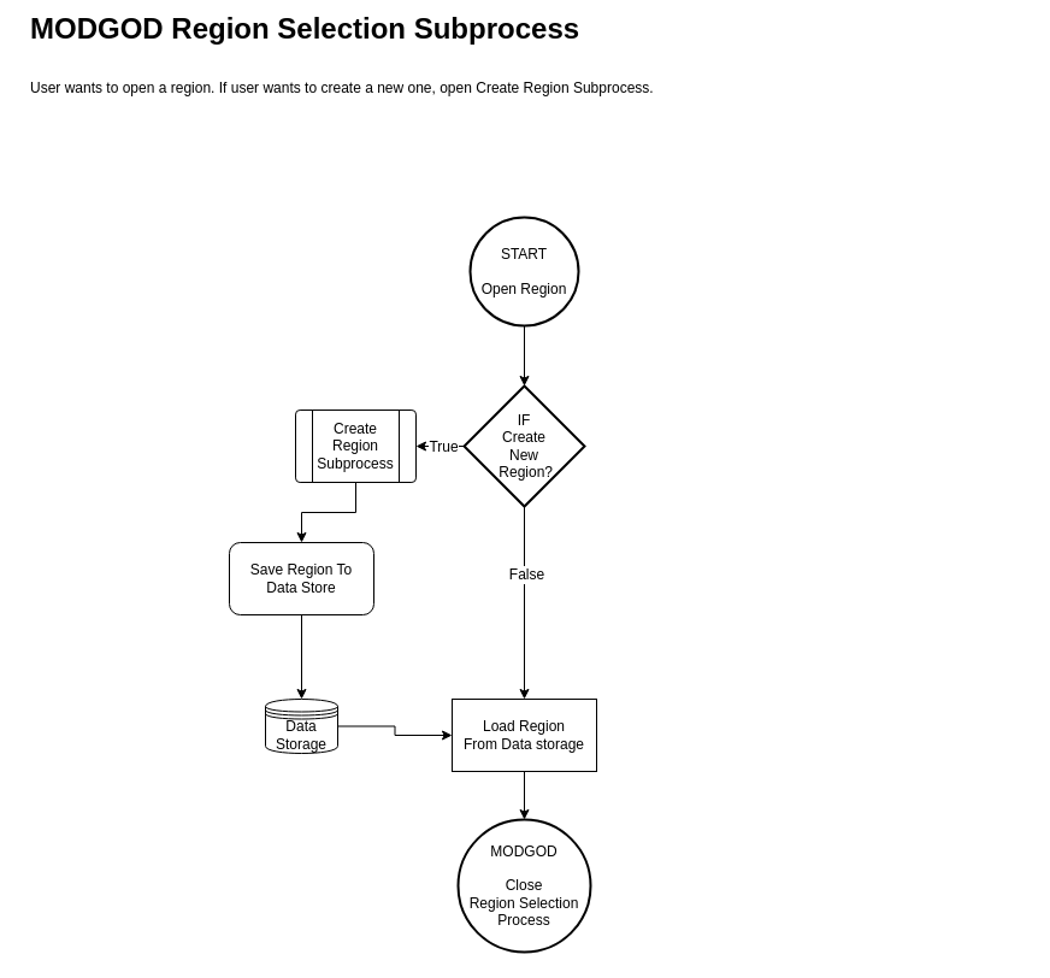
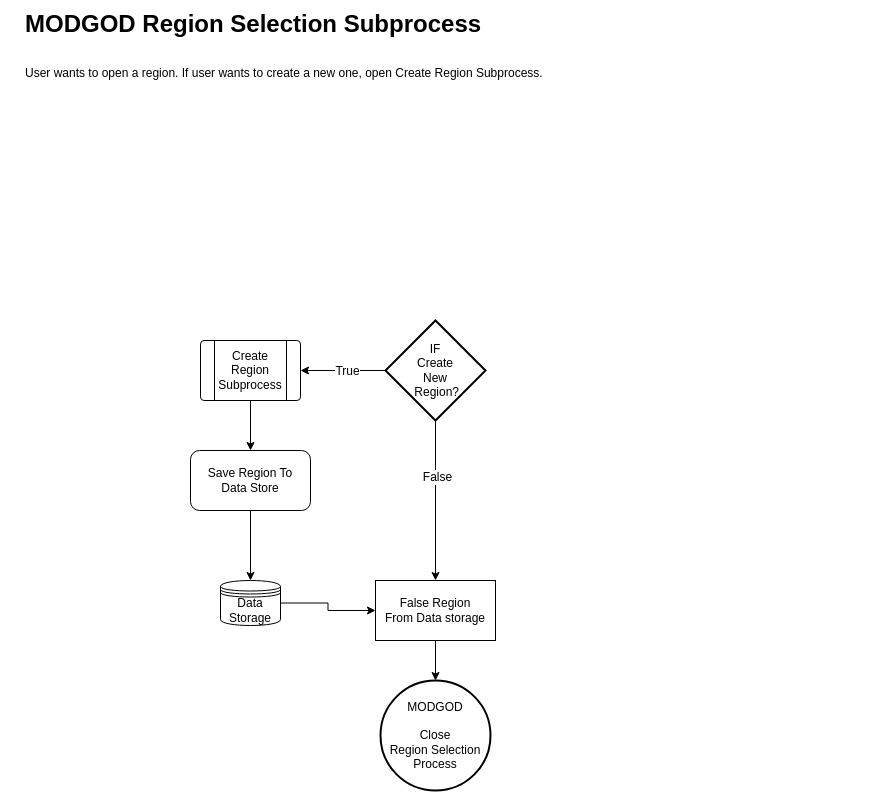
  <mxCell id="0" />
  <mxCell id="1" parent="0" />
- <mxCell id="2" style="edgeStyle=orthogonalEdgeStyle;rounded=0;orthogonalLoop=1;jettySize=auto;html=1;entryX=0.5;entryY=0;entryDx=0;entryDy=0;entryPerimeter=0;" parent="1" source="3" target="9" edge="1"><mxGeometry relative="1" as="geometry"><mxPoint x="425" y="300" as="targetPoint" /></mxGeometry></mxCell>
- <mxCell id="3" value="START&lt;br&gt;&lt;br&gt;Open Region" style="strokeWidth=2;html=1;shape=mxgraph.flowchart.start_2;whiteSpace=wrap;" parent="1" vertex="1"><mxGeometry x="390" y="180" width="90" height="90" as="geometry" /></mxCell>
  <mxCell id="4" value="MODGOD&lt;br&gt;&lt;br&gt;Close&lt;br&gt;Region Selection&lt;br&gt;Process" style="strokeWidth=2;html=1;shape=mxgraph.flowchart.start_2;whiteSpace=wrap;" parent="1" vertex="1"><mxGeometry x="380" y="680" width="110" height="110" as="geometry" /></mxCell>
  <mxCell id="5" style="edgeStyle=orthogonalEdgeStyle;rounded=0;orthogonalLoop=1;jettySize=auto;html=1;exitX=0.5;exitY=1;exitDx=0;exitDy=0;exitPerimeter=0;fontSize=12;entryX=0.5;entryY=0;entryDx=0;entryDy=0;" parent="1" source="9" target="11" edge="1"><mxGeometry relative="1" as="geometry"><mxPoint x="425" y="450" as="targetPoint" /></mxGeometry></mxCell>
  <mxCell id="6" value="False" style="edgeLabel;html=1;align=center;verticalAlign=middle;resizable=0;points=[];fontSize=12;" parent="5" vertex="1" connectable="0"><mxGeometry x="-0.298" y="1" relative="1" as="geometry"><mxPoint as="offset" /></mxGeometry></mxCell>
  <mxCell id="7" style="edgeStyle=orthogonalEdgeStyle;rounded=0;orthogonalLoop=1;jettySize=auto;html=1;exitX=0;exitY=0.5;exitDx=0;exitDy=0;exitPerimeter=0;entryX=1;entryY=0.5;entryDx=0;entryDy=0;fontSize=12;" parent="1" source="9" target="15" edge="1"><mxGeometry relative="1" as="geometry" /></mxCell>
  <mxCell id="8" value="True" style="edgeLabel;html=1;align=center;verticalAlign=middle;resizable=0;points=[];fontSize=12;" parent="7" vertex="1" connectable="0"><mxGeometry x="-0.093" relative="1" as="geometry"><mxPoint as="offset" /></mxGeometry></mxCell>
  <mxCell id="9" value="IF&lt;br&gt;Create&lt;br&gt;New&lt;br&gt;&amp;nbsp;Region?" style="strokeWidth=2;html=1;shape=mxgraph.flowchart.decision;whiteSpace=wrap;" parent="1" vertex="1"><mxGeometry x="385" y="320" width="100" height="100" as="geometry" /></mxCell>
  <mxCell id="10" style="edgeStyle=orthogonalEdgeStyle;rounded=0;orthogonalLoop=1;jettySize=auto;html=1;exitX=0.5;exitY=1;exitDx=0;exitDy=0;fontSize=12;" parent="1" source="11" target="4" edge="1"><mxGeometry relative="1" as="geometry" /></mxCell>
- <mxCell id="11" value="Load Region&lt;br&gt;From Data storage" style="rounded=0;whiteSpace=wrap;html=1;fontSize=12;" parent="1" vertex="1"><mxGeometry x="375" y="580" width="120" height="60" as="geometry" /></mxCell>
+ <mxCell id="11" value="False Region&lt;br&gt;From Data storage" style="rounded=0;whiteSpace=wrap;html=1;fontSize=12;" parent="1" vertex="1"><mxGeometry x="375" y="580" width="120" height="60" as="geometry" /></mxCell>
  <mxCell id="12" style="edgeStyle=orthogonalEdgeStyle;rounded=0;orthogonalLoop=1;jettySize=auto;html=1;exitX=1;exitY=0.5;exitDx=0;exitDy=0;entryX=0;entryY=0.5;entryDx=0;entryDy=0;fontSize=12;" parent="1" source="13" target="11" edge="1"><mxGeometry relative="1" as="geometry" /></mxCell>
  <mxCell id="13" value="Data&lt;br&gt;Storage" style="shape=datastore;whiteSpace=wrap;html=1;fontSize=12;" parent="1" vertex="1"><mxGeometry x="220" y="580" width="60" height="45" as="geometry" /></mxCell>
  <mxCell id="14" style="edgeStyle=orthogonalEdgeStyle;rounded=0;orthogonalLoop=1;jettySize=auto;html=1;exitX=0.5;exitY=1;exitDx=0;exitDy=0;fontSize=12;" parent="1" source="15" target="17" edge="1"><mxGeometry relative="1" as="geometry" /></mxCell>
- <mxCell id="15" value="Create Region&lt;br&gt;Subprocess" style="verticalLabelPosition=middle;verticalAlign=middle;html=1;shape=process;whiteSpace=wrap;rounded=1;size=0.14;arcSize=6;fontSize=12;labelPosition=center;align=center;" parent="1" vertex="1"><mxGeometry x="245" y="340" width="100" height="60" as="geometry" /></mxCell>
+ <mxCell id="15" value="Create Region&lt;br&gt;Subprocess" style="verticalLabelPosition=middle;verticalAlign=middle;html=1;shape=process;whiteSpace=wrap;rounded=1;size=0.14;arcSize=6;fontSize=12;labelPosition=center;align=center;" parent="1" vertex="1"><mxGeometry x="200" y="340" width="100" height="60" as="geometry" /></mxCell>
  <mxCell id="16" style="edgeStyle=orthogonalEdgeStyle;rounded=0;orthogonalLoop=1;jettySize=auto;html=1;fontSize=12;" parent="1" source="17" target="13" edge="1"><mxGeometry relative="1" as="geometry" /></mxCell>
  <mxCell id="17" value="Save Region To&lt;br&gt;Data Store" style="whiteSpace=wrap;html=1;fontSize=12;rounded=1;" parent="1" vertex="1"><mxGeometry x="190" y="450" width="120" height="60" as="geometry" /></mxCell>
  <mxCell id="18" value="&lt;span style=&quot;font-size: 24px;&quot;&gt;&lt;b&gt;MODGOD Region Selection Subprocess&lt;/b&gt;&lt;/span&gt;&lt;h1&gt;&lt;span style=&quot;background-color: initial; font-size: 12px; font-weight: normal;&quot;&gt;User wants to open a region. If user wants to create a new one, open Create Region Subprocess.&lt;/span&gt;&lt;br&gt;&lt;/h1&gt;" style="text;html=1;strokeColor=none;fillColor=none;spacing=5;spacingTop=-20;whiteSpace=wrap;overflow=hidden;rounded=0;" parent="1" vertex="1"><mxGeometry x="20" y="20" width="830" height="120" as="geometry" /></mxCell>
